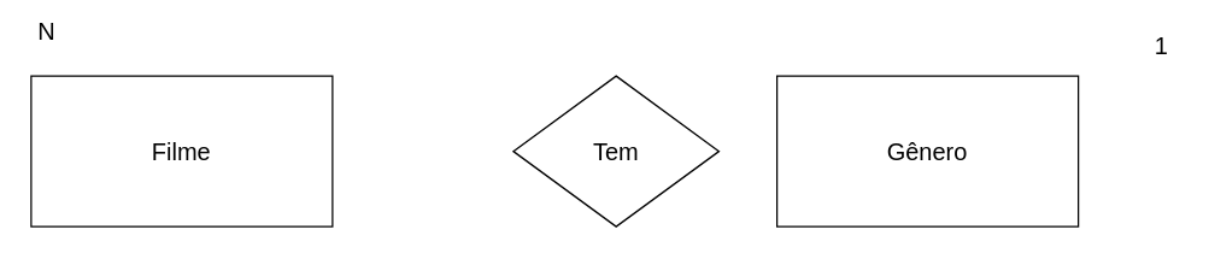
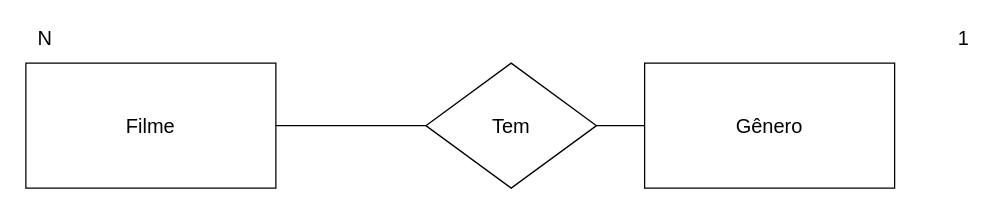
  <mxCell id="0" />
  <mxCell id="1" parent="0" />
  <mxCell id="2" value="&lt;font style=&quot;font-size: 16px&quot;&gt;Gênero&lt;/font&gt;" style="rounded=0;whiteSpace=wrap;html=1;" vertex="1" parent="1"><mxGeometry x="515" y="50" width="200" height="100" as="geometry" /></mxCell>
+ <mxCell id="3" style="edgeStyle=orthogonalEdgeStyle;rounded=0;orthogonalLoop=1;jettySize=auto;html=1;exitX=1;exitY=0.5;exitDx=0;exitDy=0;entryX=0;entryY=0.5;entryDx=0;entryDy=0;endArrow=none;endFill=0;" edge="1" parent="1" source="5" target="2"><mxGeometry relative="1" as="geometry" /></mxCell>
  <mxCell id="4" value="&lt;font size=&quot;3&quot;&gt;Filme&lt;/font&gt;" style="rounded=0;whiteSpace=wrap;html=1;" vertex="1" parent="1"><mxGeometry x="20" y="50" width="200" height="100" as="geometry" /></mxCell>
  <mxCell id="5" value="&lt;font style=&quot;font-size: 16px&quot;&gt;Tem&lt;/font&gt;" style="rhombus;whiteSpace=wrap;html=1;" vertex="1" parent="1"><mxGeometry x="340" y="50" width="136.5" height="100" as="geometry" /></mxCell>
+ <mxCell id="6" style="edgeStyle=orthogonalEdgeStyle;rounded=0;orthogonalLoop=1;jettySize=auto;html=1;exitX=1;exitY=0.5;exitDx=0;exitDy=0;entryX=0;entryY=0.5;entryDx=0;entryDy=0;endArrow=none;endFill=0;" edge="1" parent="1" source="4" target="5"><mxGeometry relative="1" as="geometry"><mxPoint x="220" y="100" as="sourcePoint" /><mxPoint x="580" y="100" as="targetPoint" /></mxGeometry></mxCell>
  <mxCell id="7" value="&lt;font style=&quot;font-size: 16px&quot;&gt;1&lt;/font&gt;" style="text;html=1;align=center;verticalAlign=middle;resizable=0;points=[];autosize=1;" vertex="1" parent="1"><mxGeometry x="760" y="20" width="20" height="20" as="geometry" /></mxCell>
- <mxCell id="8" value="&lt;span style=&quot;font-size: 16px&quot;&gt;N&lt;/span&gt;" style="text;html=1;align=center;verticalAlign=middle;resizable=0;points=[];autosize=1;" vertex="1" parent="1"><mxGeometry x="15" y="10" width="30" height="20" as="geometry" /></mxCell>
+ <mxCell id="8" value="&lt;span style=&quot;font-size: 16px&quot;&gt;N&lt;/span&gt;" style="text;html=1;align=center;verticalAlign=middle;resizable=0;points=[];autosize=1;" vertex="1" parent="1"><mxGeometry x="20" y="20" width="30" height="20" as="geometry" /></mxCell>
